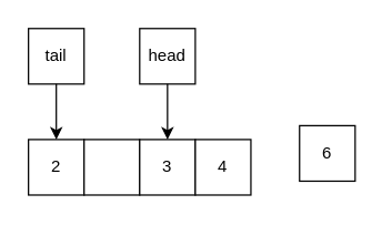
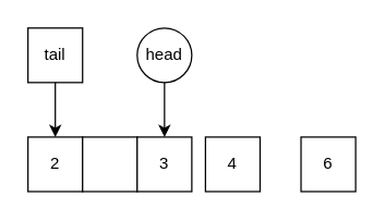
  <mxCell id="0" />
  <mxCell id="1" parent="0" />
  <mxCell id="2" value="&lt;span&gt;2&lt;/span&gt;" style="rounded=0;whiteSpace=wrap;html=1;" vertex="1" parent="1"><mxGeometry x="20" y="100" width="40" height="40" as="geometry" /></mxCell>
  <mxCell id="3" value="" style="rounded=0;whiteSpace=wrap;html=1;" vertex="1" parent="1"><mxGeometry x="60" y="100" width="40" height="40" as="geometry" /></mxCell>
  <mxCell id="4" value="3" style="rounded=0;whiteSpace=wrap;html=1;" vertex="1" parent="1"><mxGeometry x="100" y="100" width="40" height="40" as="geometry" /></mxCell>
- <mxCell id="5" value="4" style="rounded=0;whiteSpace=wrap;html=1;" vertex="1" parent="1"><mxGeometry x="140" y="100" width="40" height="40" as="geometry" /></mxCell>
- <mxCell id="6" value="6" style="rounded=0;whiteSpace=wrap;html=1;" vertex="1" parent="1"><mxGeometry x="215" y="90" width="40" height="40" as="geometry" /></mxCell>
+ <mxCell id="5" value="4" style="rounded=0;whiteSpace=wrap;html=1;" vertex="1" parent="1"><mxGeometry x="150" y="100" width="40" height="40" as="geometry" /></mxCell>
+ <mxCell id="6" value="6" style="rounded=0;whiteSpace=wrap;html=1;" vertex="1" parent="1"><mxGeometry x="220" y="100" width="40" height="40" as="geometry" /></mxCell>
  <mxCell id="7" value="" style="group" vertex="1" connectable="0" parent="1"><mxGeometry x="20" y="20" width="40" height="80" as="geometry" /></mxCell>
  <mxCell id="8" value="tail" style="rounded=0;whiteSpace=wrap;html=1;" vertex="1" parent="7"><mxGeometry width="40" height="40" as="geometry" /></mxCell>
  <mxCell id="9" style="edgeStyle=orthogonalEdgeStyle;rounded=0;orthogonalLoop=1;jettySize=auto;html=1;entryX=0.5;entryY=0;entryDx=0;entryDy=0;" edge="1" source="8" parent="7"><mxGeometry relative="1" as="geometry"><mxPoint x="20" y="80" as="targetPoint" /></mxGeometry></mxCell>
  <mxCell id="10" value="" style="group" vertex="1" connectable="0" parent="1"><mxGeometry x="100" y="20" width="40" height="40" as="geometry" /></mxCell>
- <mxCell id="11" value="head" style="rounded=0;whiteSpace=wrap;html=1;" vertex="1" parent="10"><mxGeometry width="40" height="40" as="geometry" /></mxCell>
+ <mxCell id="11" value="head" style="ellipse;whiteSpace=wrap;html=1;" vertex="1" parent="10"><mxGeometry width="40" height="40" as="geometry" /></mxCell>
  <mxCell id="12" style="edgeStyle=orthogonalEdgeStyle;rounded=0;orthogonalLoop=1;jettySize=auto;html=1;entryX=0.5;entryY=0;entryDx=0;entryDy=0;" edge="1" parent="1" source="11"><mxGeometry relative="1" as="geometry"><mxPoint x="120" y="100" as="targetPoint" /></mxGeometry></mxCell>
